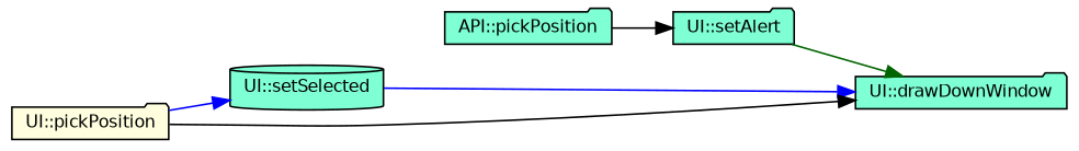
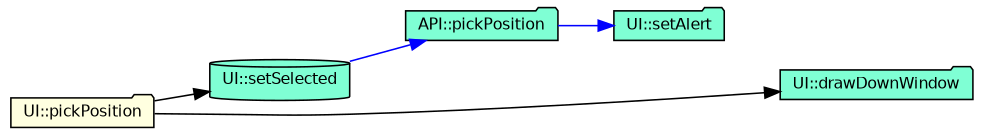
  digraph {
    rankdir=RL
    node [color=black fillcolor=aquamarine fontname=Helvetica fontsize=10 shape=folder style=filled]
    edge [color=blue dir=back fontname=Helvetica fontsize=10 labelfontname=Helvetica labelfontsize=10 style=solid]
    n1 [fontcolor=black height=0.2 label="UI::drawDownWindow" width=0.4]
    n2 [height=0.2 label="UI::setAlert" width=0.4]
    n3 [height=0.2 label="UI::setSelected" shape=cylinder width=0.4]
    n4 [fillcolor=lightyellow height=0.2 label="UI::pickPosition" width=0.4]
    n5 [height=0.2 label="API::pickPosition" width=0.4]
-   n1 -> n2 [color=darkgreen]
-   n1 -> n3
+   n5 -> n3
    n1 -> n4 [color=black]
-   n2 -> n5 [color=black]
-   n3 -> n4
+   n2 -> n5
+   n3 -> n4 [color=black]
  }
